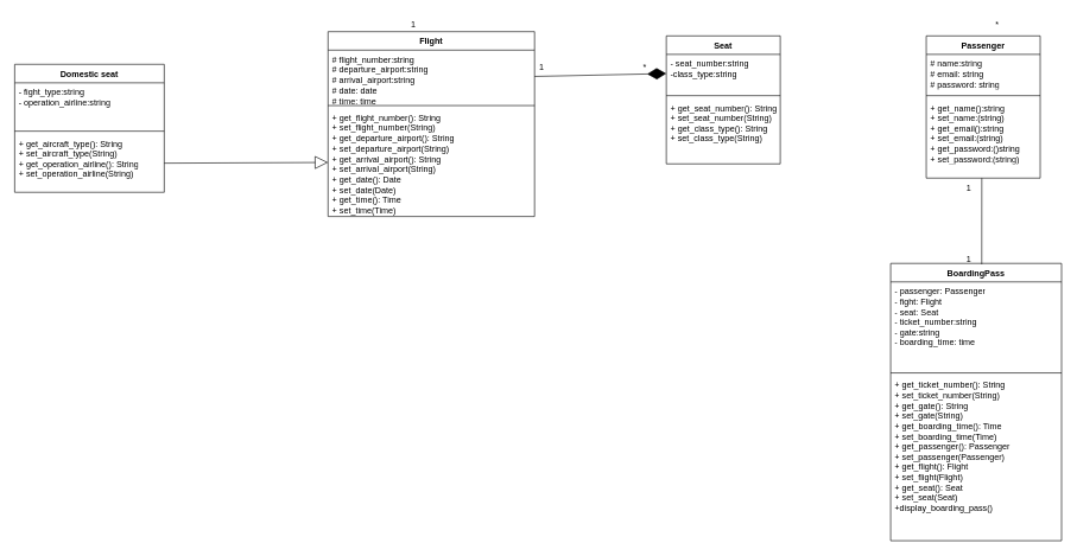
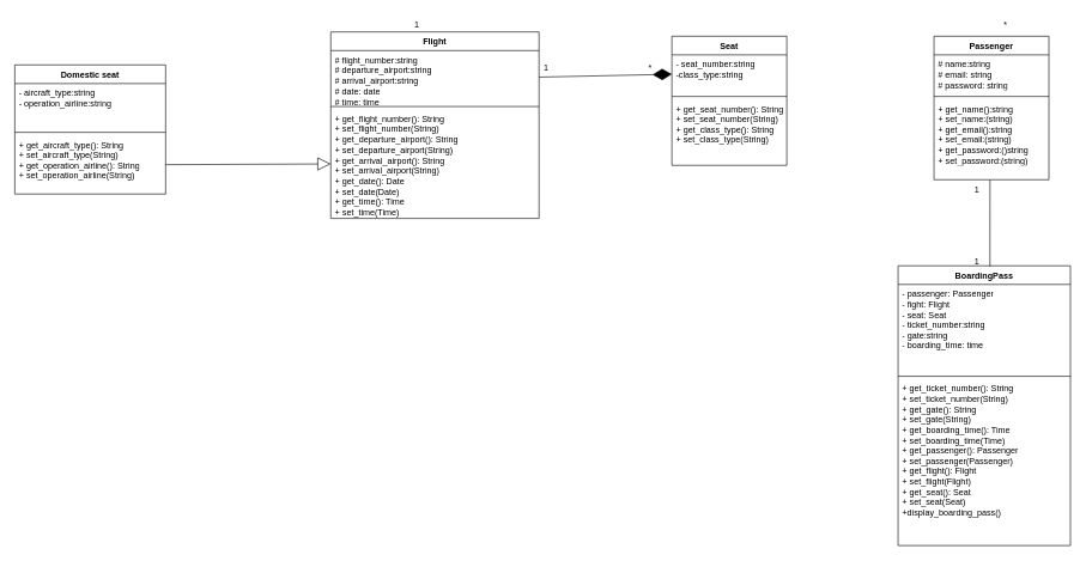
  <mxCell id="0" />
  <mxCell id="1" parent="0" />
  <mxCell id="2" value="Passenger" style="swimlane;fontStyle=1;align=center;verticalAlign=top;childLayout=stackLayout;horizontal=1;startSize=26;horizontalStack=0;resizeParent=1;resizeParentMax=0;resizeLast=0;collapsible=1;marginBottom=0;whiteSpace=wrap;html=1;" vertex="1" parent="1"><mxGeometry x="1300" y="50" width="160" height="200" as="geometry" /></mxCell>
  <mxCell id="3" value="# name:string&lt;br&gt;# email: string&lt;br&gt;# password: string" style="text;strokeColor=none;fillColor=none;align=left;verticalAlign=top;spacingLeft=4;spacingRight=4;overflow=hidden;rotatable=0;points=[[0,0.5],[1,0.5]];portConstraint=eastwest;whiteSpace=wrap;html=1;" vertex="1" parent="2"><mxGeometry y="26" width="160" height="54" as="geometry" /></mxCell>
  <mxCell id="4" value="" style="line;strokeWidth=1;fillColor=none;align=left;verticalAlign=middle;spacingTop=-1;spacingLeft=3;spacingRight=3;rotatable=0;labelPosition=right;points=[];portConstraint=eastwest;strokeColor=inherit;" vertex="1" parent="2"><mxGeometry y="80" width="160" height="8" as="geometry" /></mxCell>
  <mxCell id="5" value="+ get_name():string&lt;br&gt;+ set_name:(string)&lt;br&gt;+ get_email():string&lt;br&gt;+ set_email:(string)&lt;br&gt;+ get_password:()string&lt;br&gt;+ set_password:(string)" style="text;strokeColor=none;fillColor=none;align=left;verticalAlign=top;spacingLeft=4;spacingRight=4;overflow=hidden;rotatable=0;points=[[0,0.5],[1,0.5]];portConstraint=eastwest;whiteSpace=wrap;html=1;" vertex="1" parent="2"><mxGeometry y="88" width="160" height="112" as="geometry" /></mxCell>
  <mxCell id="6" value="Flight" style="swimlane;fontStyle=1;align=center;verticalAlign=top;childLayout=stackLayout;horizontal=1;startSize=26;horizontalStack=0;resizeParent=1;resizeParentMax=0;resizeLast=0;collapsible=1;marginBottom=0;whiteSpace=wrap;html=1;" vertex="1" parent="1"><mxGeometry x="460" y="44" width="290" height="260" as="geometry" /></mxCell>
  <mxCell id="7" value="# flight_number:string&lt;br&gt;# departure_airport:string&lt;br&gt;# arrival_airport:string&lt;br&gt;# date: date&lt;br&gt;# time: time" style="text;strokeColor=none;fillColor=none;align=left;verticalAlign=top;spacingLeft=4;spacingRight=4;overflow=hidden;rotatable=0;points=[[0,0.5],[1,0.5]];portConstraint=eastwest;whiteSpace=wrap;html=1;" vertex="1" parent="6"><mxGeometry y="26" width="290" height="74" as="geometry" /></mxCell>
  <mxCell id="8" value="" style="line;strokeWidth=1;fillColor=none;align=left;verticalAlign=middle;spacingTop=-1;spacingLeft=3;spacingRight=3;rotatable=0;labelPosition=right;points=[];portConstraint=eastwest;strokeColor=inherit;" vertex="1" parent="6"><mxGeometry y="100" width="290" height="8" as="geometry" /></mxCell>
  <mxCell id="9" value="&lt;div&gt;+ get_flight_number(): String&lt;/div&gt;&lt;div&gt;+ set_flight_number(String)&lt;/div&gt;&lt;div&gt;+ get_departure_airport(): String&lt;/div&gt;&lt;div&gt;+ set_departure_airport(String)&lt;/div&gt;&lt;div&gt;+ get_arrival_airport(): String&lt;/div&gt;&lt;div&gt;+ set_arrival_airport(String)&lt;/div&gt;&lt;div&gt;+ get_date(): Date&lt;/div&gt;&lt;div&gt;+ set_date(Date)&lt;/div&gt;&lt;div&gt;+ get_time(): Time&lt;/div&gt;&lt;div&gt;+ set_time(Time)&lt;/div&gt;&lt;div&gt;&lt;br&gt;&lt;/div&gt;" style="text;strokeColor=none;fillColor=none;align=left;verticalAlign=top;spacingLeft=4;spacingRight=4;overflow=hidden;rotatable=0;points=[[0,0.5],[1,0.5]];portConstraint=eastwest;whiteSpace=wrap;html=1;" vertex="1" parent="6"><mxGeometry y="108" width="290" height="152" as="geometry" /></mxCell>
  <mxCell id="10" value="Seat" style="swimlane;fontStyle=1;align=center;verticalAlign=top;childLayout=stackLayout;horizontal=1;startSize=26;horizontalStack=0;resizeParent=1;resizeParentMax=0;resizeLast=0;collapsible=1;marginBottom=0;whiteSpace=wrap;html=1;" vertex="1" parent="1"><mxGeometry x="935" y="50" width="160" height="180" as="geometry" /></mxCell>
  <mxCell id="11" value="- seat_number:string&lt;br&gt;-class_type:string" style="text;strokeColor=none;fillColor=none;align=left;verticalAlign=top;spacingLeft=4;spacingRight=4;overflow=hidden;rotatable=0;points=[[0,0.5],[1,0.5]];portConstraint=eastwest;whiteSpace=wrap;html=1;" vertex="1" parent="10"><mxGeometry y="26" width="160" height="54" as="geometry" /></mxCell>
  <mxCell id="12" value="" style="line;strokeWidth=1;fillColor=none;align=left;verticalAlign=middle;spacingTop=-1;spacingLeft=3;spacingRight=3;rotatable=0;labelPosition=right;points=[];portConstraint=eastwest;strokeColor=inherit;" vertex="1" parent="10"><mxGeometry y="80" width="160" height="8" as="geometry" /></mxCell>
  <mxCell id="13" value="+ get_seat_number(): String&lt;br/&gt;+ set_seat_number(String)&lt;br/&gt;+ get_class_type(): String&lt;br/&gt;+ set_class_type(String)" style="text;strokeColor=none;fillColor=none;align=left;verticalAlign=top;spacingLeft=4;spacingRight=4;overflow=hidden;rotatable=0;points=[[0,0.5],[1,0.5]];portConstraint=eastwest;whiteSpace=wrap;html=1;" vertex="1" parent="10"><mxGeometry y="88" width="160" height="92" as="geometry" /></mxCell>
  <mxCell id="14" value="BoardingPass" style="swimlane;fontStyle=1;align=center;verticalAlign=top;childLayout=stackLayout;horizontal=1;startSize=26;horizontalStack=0;resizeParent=1;resizeParentMax=0;resizeLast=0;collapsible=1;marginBottom=0;whiteSpace=wrap;html=1;" vertex="1" parent="1"><mxGeometry x="1250" y="370" width="240" height="390" as="geometry" /></mxCell>
  <mxCell id="15" value="- passenger: Passenger&lt;br&gt;- fight: Flight&lt;br&gt;- seat: Seat&lt;br&gt;- ticket_number:string&lt;br&gt;- gate:string&lt;br&gt;- boarding_time: time" style="text;strokeColor=none;fillColor=none;align=left;verticalAlign=top;spacingLeft=4;spacingRight=4;overflow=hidden;rotatable=0;points=[[0,0.5],[1,0.5]];portConstraint=eastwest;whiteSpace=wrap;html=1;" vertex="1" parent="14"><mxGeometry y="26" width="240" height="124" as="geometry" /></mxCell>
  <mxCell id="16" value="" style="line;strokeWidth=1;fillColor=none;align=left;verticalAlign=middle;spacingTop=-1;spacingLeft=3;spacingRight=3;rotatable=0;labelPosition=right;points=[];portConstraint=eastwest;strokeColor=inherit;" vertex="1" parent="14"><mxGeometry y="150" width="240" height="8" as="geometry" /></mxCell>
  <mxCell id="17" value="+ get_ticket_number(): String&lt;br&gt;+ set_ticket_number(String)&lt;br&gt;+ get_gate(): String&lt;br&gt;+ set_gate(String)&lt;br&gt;+ get_boarding_time(): Time&lt;br&gt;+ set_boarding_time(Time)&lt;br&gt;+ get_passenger(): Passenger&lt;br&gt;+ set_passenger(Passenger)&lt;br&gt;+ get_flight(): Flight&lt;br&gt;+ set_flight(Flight)&lt;br&gt;+ get_seat(): Seat&lt;br&gt;+ set_seat(Seat)&lt;br&gt;+display_boarding_pass()" style="text;strokeColor=none;fillColor=none;align=left;verticalAlign=top;spacingLeft=4;spacingRight=4;overflow=hidden;rotatable=0;points=[[0,0.5],[1,0.5]];portConstraint=eastwest;whiteSpace=wrap;html=1;" vertex="1" parent="14"><mxGeometry y="158" width="240" height="232" as="geometry" /></mxCell>
  <mxCell id="18" value="Domestic seat" style="swimlane;fontStyle=1;align=center;verticalAlign=top;childLayout=stackLayout;horizontal=1;startSize=26;horizontalStack=0;resizeParent=1;resizeParentMax=0;resizeLast=0;collapsible=1;marginBottom=0;whiteSpace=wrap;html=1;" vertex="1" parent="1"><mxGeometry x="20" y="90" width="210" height="180" as="geometry" /></mxCell>
- <mxCell id="19" value="-&amp;nbsp;fight_type:string&lt;br&gt;- operation_airline:string" style="text;strokeColor=none;fillColor=none;align=left;verticalAlign=top;spacingLeft=4;spacingRight=4;overflow=hidden;rotatable=0;points=[[0,0.5],[1,0.5]];portConstraint=eastwest;whiteSpace=wrap;html=1;" vertex="1" parent="18"><mxGeometry y="26" width="210" height="64" as="geometry" /></mxCell>
+ <mxCell id="19" value="-&amp;nbsp;aircraft_type:string&lt;br&gt;- operation_airline:string" style="text;strokeColor=none;fillColor=none;align=left;verticalAlign=top;spacingLeft=4;spacingRight=4;overflow=hidden;rotatable=0;points=[[0,0.5],[1,0.5]];portConstraint=eastwest;whiteSpace=wrap;html=1;" vertex="1" parent="18"><mxGeometry y="26" width="210" height="64" as="geometry" /></mxCell>
  <mxCell id="20" value="" style="line;strokeWidth=1;fillColor=none;align=left;verticalAlign=middle;spacingTop=-1;spacingLeft=3;spacingRight=3;rotatable=0;labelPosition=right;points=[];portConstraint=eastwest;strokeColor=inherit;" vertex="1" parent="18"><mxGeometry y="90" width="210" height="8" as="geometry" /></mxCell>
  <mxCell id="21" value="+ get_aircraft_type(): String&lt;br/&gt;+ set_aircraft_type(String)&lt;br/&gt;+ get_operation_airline(): String&lt;br/&gt;+ set_operation_airline(String)" style="text;strokeColor=none;fillColor=none;align=left;verticalAlign=top;spacingLeft=4;spacingRight=4;overflow=hidden;rotatable=0;points=[[0,0.5],[1,0.5]];portConstraint=eastwest;whiteSpace=wrap;html=1;" vertex="1" parent="18"><mxGeometry y="98" width="210" height="82" as="geometry" /></mxCell>
  <mxCell id="22" value="" style="endArrow=block;endSize=16;endFill=0;html=1;rounded=0;entryX=0;entryY=0.5;entryDx=0;entryDy=0;exitX=1;exitY=0.5;exitDx=0;exitDy=0;" edge="1" parent="1" source="21" target="9"><mxGeometry width="160" relative="1" as="geometry"><mxPoint x="230" y="200" as="sourcePoint" /><mxPoint x="390" y="200" as="targetPoint" /></mxGeometry></mxCell>
  <mxCell id="23" value="" style="endArrow=diamondThin;endFill=1;endSize=24;html=1;rounded=0;exitX=1;exitY=0.5;exitDx=0;exitDy=0;entryX=0;entryY=0.5;entryDx=0;entryDy=0;" edge="1" parent="1" source="7" target="11"><mxGeometry width="160" relative="1" as="geometry"><mxPoint x="900" y="70" as="sourcePoint" /><mxPoint x="1060" y="70" as="targetPoint" /></mxGeometry></mxCell>
  <mxCell id="24" value="1" style="text;html=1;align=center;verticalAlign=middle;whiteSpace=wrap;rounded=0;" vertex="1" parent="1"><mxGeometry x="550" y="20" width="60" height="30" as="geometry" /></mxCell>
  <mxCell id="25" value="*" style="text;html=1;align=center;verticalAlign=middle;whiteSpace=wrap;rounded=0;" vertex="1" parent="1"><mxGeometry x="1370" y="20" width="60" height="30" as="geometry" /></mxCell>
  <mxCell id="26" value="1" style="text;html=1;align=center;verticalAlign=middle;whiteSpace=wrap;rounded=0;" vertex="1" parent="1"><mxGeometry x="730" y="80" width="60" height="30" as="geometry" /></mxCell>
  <mxCell id="27" value="*" style="text;html=1;align=center;verticalAlign=middle;whiteSpace=wrap;rounded=0;" vertex="1" parent="1"><mxGeometry x="875" y="80" width="60" height="30" as="geometry" /></mxCell>
  <mxCell id="28" value="" style="endArrow=none;html=1;rounded=0;exitX=0.533;exitY=0.003;exitDx=0;exitDy=0;exitPerimeter=0;" edge="1" parent="1" source="14"><mxGeometry width="50" height="50" relative="1" as="geometry"><mxPoint x="950" y="520" as="sourcePoint" /><mxPoint x="1378" y="250" as="targetPoint" /></mxGeometry></mxCell>
  <mxCell id="29" value="1" style="text;html=1;align=center;verticalAlign=middle;whiteSpace=wrap;rounded=0;" vertex="1" parent="1"><mxGeometry x="1330" y="250" width="60" height="30" as="geometry" /></mxCell>
  <mxCell id="30" value="1" style="text;html=1;align=center;verticalAlign=middle;whiteSpace=wrap;rounded=0;" vertex="1" parent="1"><mxGeometry x="1330" y="350" width="60" height="30" as="geometry" /></mxCell>
